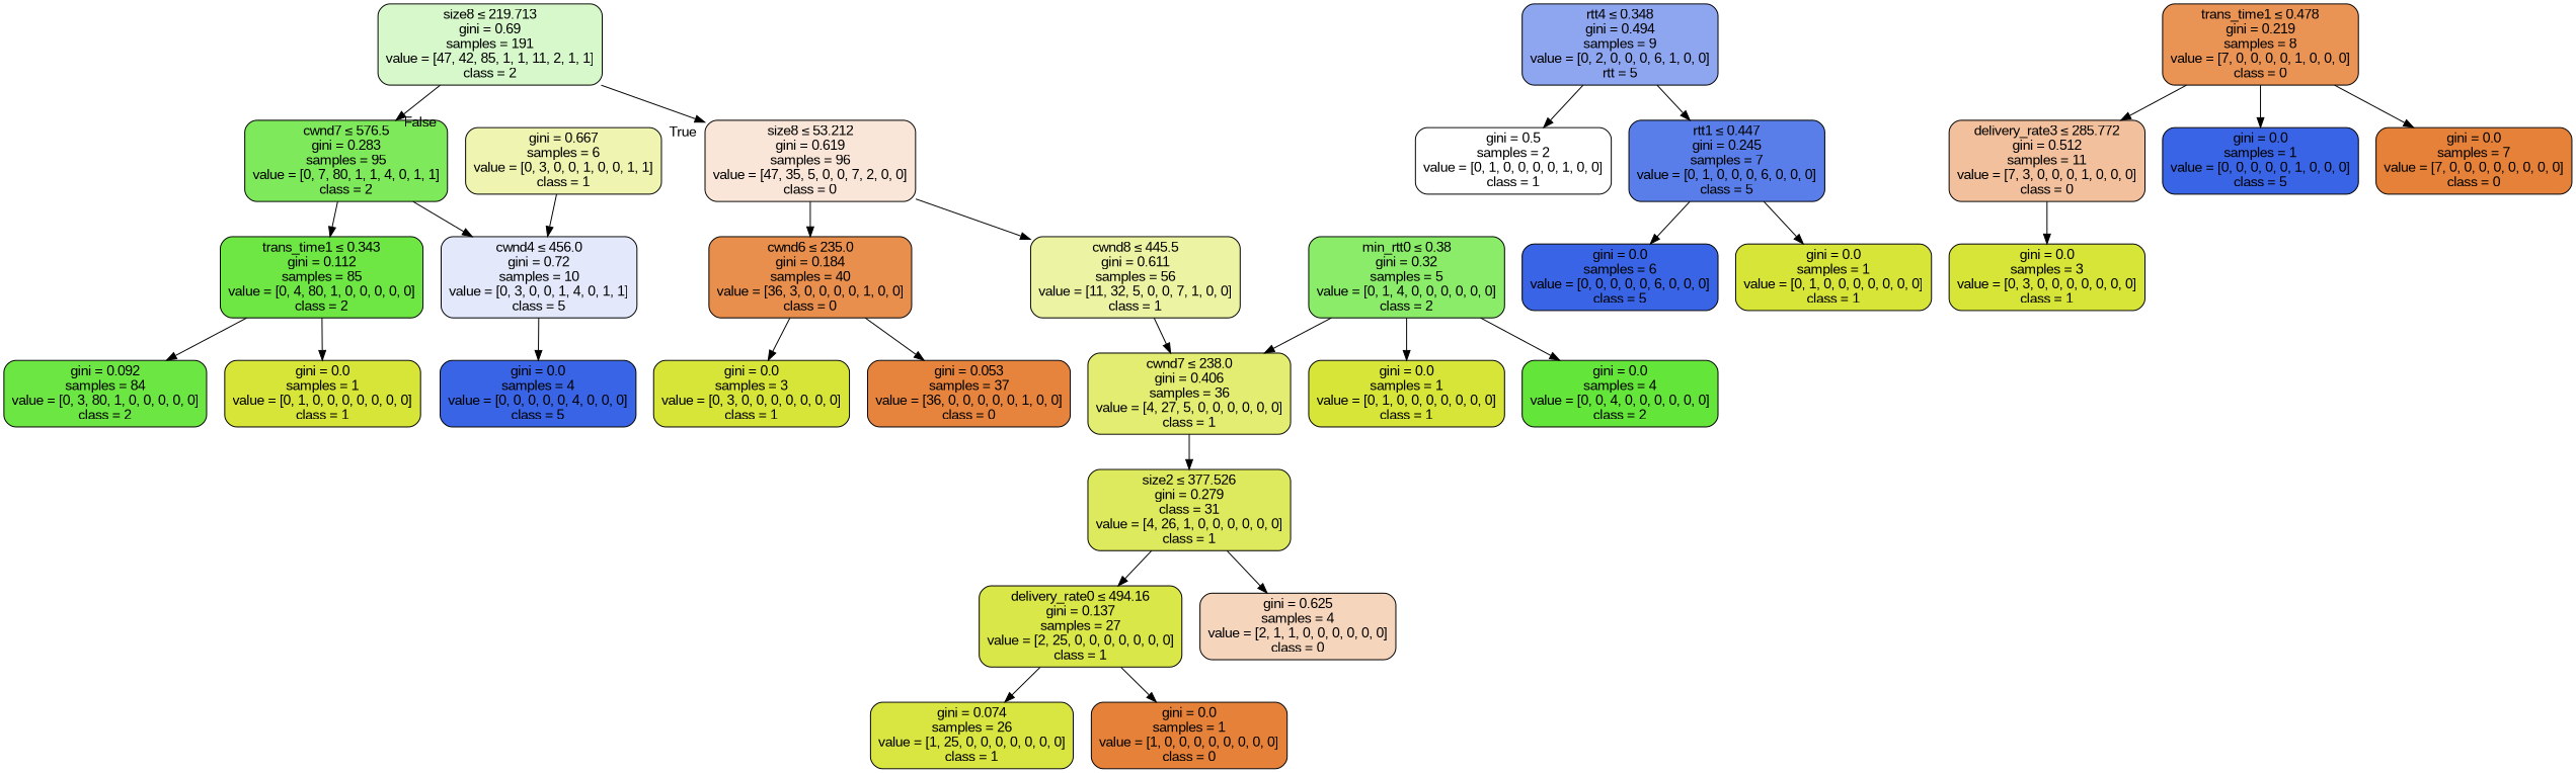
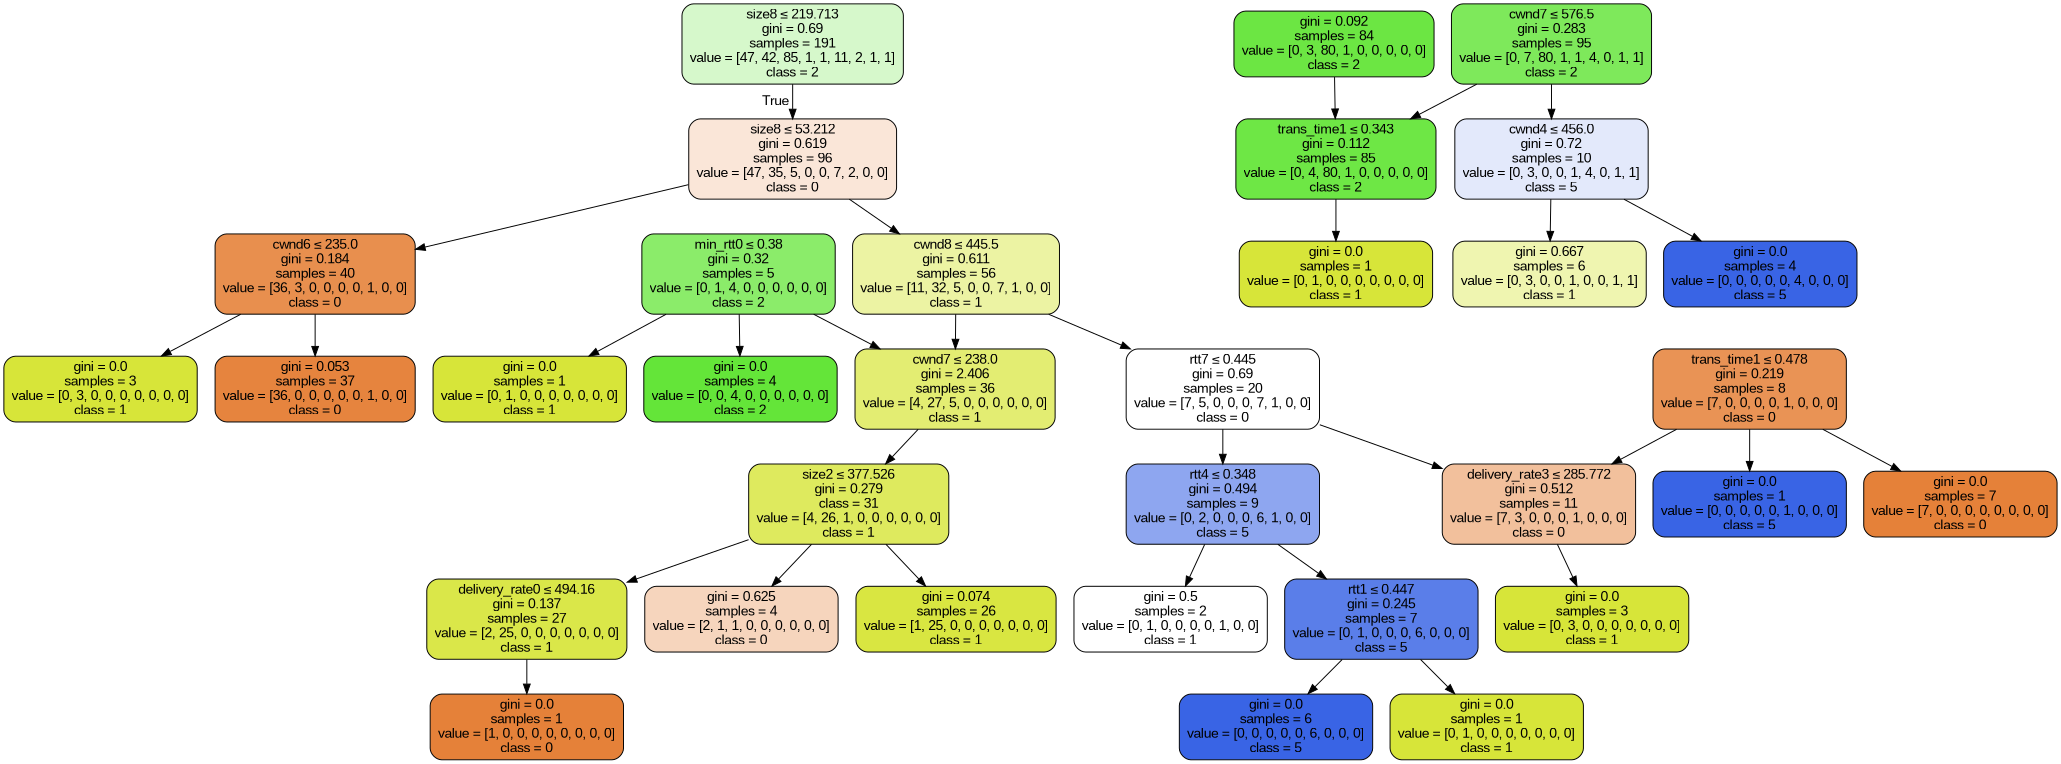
  digraph {
    fontname="Liberation Sans"
    node [color=black fillcolor="#d7e539" fontname="Liberation Sans" shape=box style="filled, rounded"]
    edge [fontname="Liberation Sans"]
    n1 [fillcolor="#d6f8cb" label=<size8 &le; 219.713<br/>gini = 0.69<br/>samples = 191<br/>value = [47, 42, 85, 1, 1, 11, 2, 1, 1]<br/>class = 2>]
    n2 [fillcolor="#fae6d8" label=<size8 &le; 53.212<br/>gini = 0.619<br/>samples = 96<br/>value = [47, 35, 5, 0, 0, 7, 2, 0, 0]<br/>class = 0>]
    n3 [fillcolor="#7ee95b" label=<cwnd7 &le; 576.5<br/>gini = 0.283<br/>samples = 95<br/>value = [0, 7, 80, 1, 1, 4, 0, 1, 1]<br/>class = 2>]
    n4 [fillcolor="#e88f4e" label=<cwnd6 &le; 235.0<br/>gini = 0.184<br/>samples = 40<br/>value = [36, 3, 0, 0, 0, 0, 1, 0, 0]<br/>class = 0>]
    n5 [fillcolor="#ecf3a3" label=<cwnd8 &le; 445.5<br/>gini = 0.611<br/>samples = 56<br/>value = [11, 32, 5, 0, 0, 7, 1, 0, 0]<br/>class = 1>]
    n6 [fillcolor="#6ee745" label=<trans_time1 &le; 0.343<br/>gini = 0.112<br/>samples = 85<br/>value = [0, 4, 80, 1, 0, 0, 0, 0, 0]<br/>class = 2>]
    n7 [fillcolor="#e3e9fb" label=<cwnd4 &le; 456.0<br/>gini = 0.72<br/>samples = 10<br/>value = [0, 3, 0, 0, 1, 4, 0, 1, 1]<br/>class = 5>]
    n8 [label=<gini = 0.0<br/>samples = 3<br/>value = [0, 3, 0, 0, 0, 0, 0, 0, 0]<br/>class = 1>]
    n9 [fillcolor="#e6843e" label=<gini = 0.053<br/>samples = 37<br/>value = [36, 0, 0, 0, 0, 0, 1, 0, 0]<br/>class = 0>]
-   n10 [fillcolor="#e3ed72" label=<cwnd7 &le; 238.0<br/>gini = 0.406<br/>samples = 36<br/>value = [4, 27, 5, 0, 0, 0, 0, 0, 0]<br/>class = 1>]
+   n10 [fillcolor="#e3ed72" label=<cwnd7 &le; 238.0<br/>gini = 2.406<br/>samples = 36<br/>value = [4, 27, 5, 0, 0, 0, 0, 0, 0]<br/>class = 1>]
+   n11 [fillcolor="#ffffff" label=<rtt7 &le; 0.445<br/>gini = 0.69<br/>samples = 20<br/>value = [7, 5, 0, 0, 0, 7, 1, 0, 0]<br/>class = 0>]
    n12 [fillcolor="#deea5e" label=<size2 &le; 377.526<br/>gini = 0.279<br/>class = 31<br/>value = [4, 26, 1, 0, 0, 0, 0, 0, 0]<br/>class = 1>]
-   n13 [fillcolor="#8ea6f0" label=<rtt4 &le; 0.348<br/>gini = 0.494<br/>samples = 9<br/>value = [0, 2, 0, 0, 0, 6, 1, 0, 0]<br/>rtt = 5>]
+   n13 [fillcolor="#8ea6f0" label=<rtt4 &le; 0.348<br/>gini = 0.494<br/>samples = 9<br/>value = [0, 2, 0, 0, 0, 6, 1, 0, 0]<br/>class = 5>]
    n14 [fillcolor="#f2c09c" label=<delivery_rate3 &le; 285.772<br/>gini = 0.512<br/>samples = 11<br/>value = [7, 3, 0, 0, 0, 1, 0, 0, 0]<br/>class = 0>]
    n15 [fillcolor="#8bec6a" label=<min_rtt0 &le; 0.38<br/>gini = 0.32<br/>samples = 5<br/>value = [0, 1, 4, 0, 0, 0, 0, 0, 0]<br/>class = 2>]
    n16 [label=<gini = 0.0<br/>samples = 1<br/>value = [0, 1, 0, 0, 0, 0, 0, 0, 0]<br/>class = 1>]
    n17 [fillcolor="#64e539" label=<gini = 0.0<br/>samples = 4<br/>value = [0, 0, 4, 0, 0, 0, 0, 0, 0]<br/>class = 2>]
    n18 [fillcolor="#dae749" label=<delivery_rate0 &le; 494.16<br/>gini = 0.137<br/>samples = 27<br/>value = [2, 25, 0, 0, 0, 0, 0, 0, 0]<br/>class = 1>]
    n19 [fillcolor="#f6d5bd" label=<gini = 0.625<br/>samples = 4<br/>value = [2, 1, 1, 0, 0, 0, 0, 0, 0]<br/>class = 0>]
    n20 [fillcolor="#d9e641" label=<gini = 0.074<br/>samples = 26<br/>value = [1, 25, 0, 0, 0, 0, 0, 0, 0]<br/>class = 1>]
    n21 [fillcolor="#e58139" label=<gini = 0.0<br/>samples = 1<br/>value = [1, 0, 0, 0, 0, 0, 0, 0, 0]<br/>class = 0>]
    n22 [fillcolor="#ffffff" label=<gini = 0.5<br/>samples = 2<br/>value = [0, 1, 0, 0, 0, 0, 1, 0, 0]<br/>class = 1>]
    n23 [fillcolor="#5a7ee9" label=<rtt1 &le; 0.447<br/>gini = 0.245<br/>samples = 7<br/>value = [0, 1, 0, 0, 0, 6, 0, 0, 0]<br/>class = 5>]
    n24 [label=<gini = 0.0<br/>samples = 3<br/>value = [0, 3, 0, 0, 0, 0, 0, 0, 0]<br/>class = 1>]
    n25 [fillcolor="#3964e5" label=<gini = 0.0<br/>samples = 6<br/>value = [0, 0, 0, 0, 0, 6, 0, 0, 0]<br/>class = 5>]
    n26 [label=<gini = 0.0<br/>samples = 1<br/>value = [0, 1, 0, 0, 0, 0, 0, 0, 0]<br/>class = 1>]
    n27 [fillcolor="#e99355" label=<trans_time1 &le; 0.478<br/>gini = 0.219<br/>samples = 8<br/>value = [7, 0, 0, 0, 0, 1, 0, 0, 0]<br/>class = 0>]
    n28 [fillcolor="#3964e5" label=<gini = 0.0<br/>samples = 1<br/>value = [0, 0, 0, 0, 0, 1, 0, 0, 0]<br/>class = 5>]
    n29 [fillcolor="#e58139" label=<gini = 0.0<br/>samples = 7<br/>value = [7, 0, 0, 0, 0, 0, 0, 0, 0]<br/>class = 0>]
    n30 [label=<gini = 0.0<br/>samples = 1<br/>value = [0, 1, 0, 0, 0, 0, 0, 0, 0]<br/>class = 1>]
    n31 [fillcolor="#6ce643" label=<gini = 0.092<br/>samples = 84<br/>value = [0, 3, 80, 1, 0, 0, 0, 0, 0]<br/>class = 2>]
    n32 [fillcolor="#eff5b0" label=<gini = 0.667<br/>samples = 6<br/>value = [0, 3, 0, 0, 1, 0, 0, 1, 1]<br/>class = 1>]
    n33 [fillcolor="#3964e5" label=<gini = 0.0<br/>samples = 4<br/>value = [0, 0, 0, 0, 0, 4, 0, 0, 0]<br/>class = 5>]
    n1 -> n2 [headlabel=True labelangle=45 labeldistance=2.5]
-   n1 -> n3 [headlabel=False labelangle=-45 labeldistance=2.5]
    n2 -> n4
    n2 -> n5
    n3 -> n6
    n3 -> n7
    n4 -> n8
    n4 -> n9
    n5 -> n10
+   n5 -> n11
    n6 -> n30
-   n6 -> n31
-   n32 -> n7
+   n31 -> n6
+   n7 -> n32
    n7 -> n33
    n10 -> n12
+   n11 -> n13
+   n11 -> n14
    n12 -> n18
    n12 -> n19
    n13 -> n22
    n13 -> n23
    n14 -> n24
    n15 -> n10
    n15 -> n16
    n15 -> n17
-   n18 -> n20
+   n12 -> n20
    n18 -> n21
    n23 -> n25
    n23 -> n26
    n27 -> n14
    n27 -> n28
    n27 -> n29
  }
